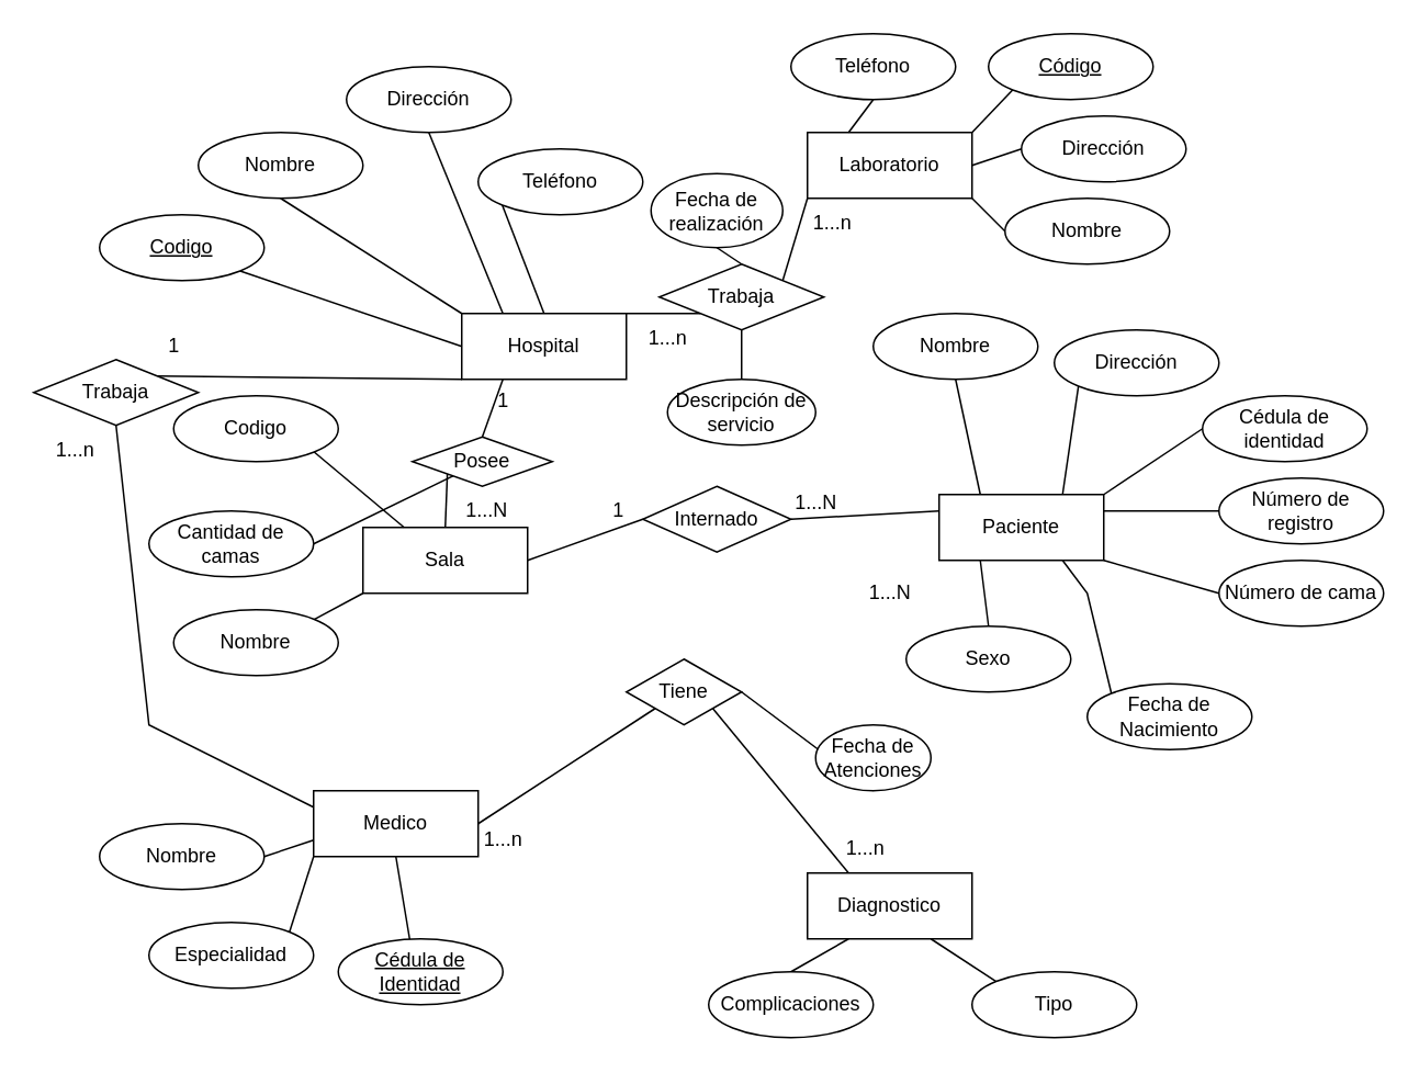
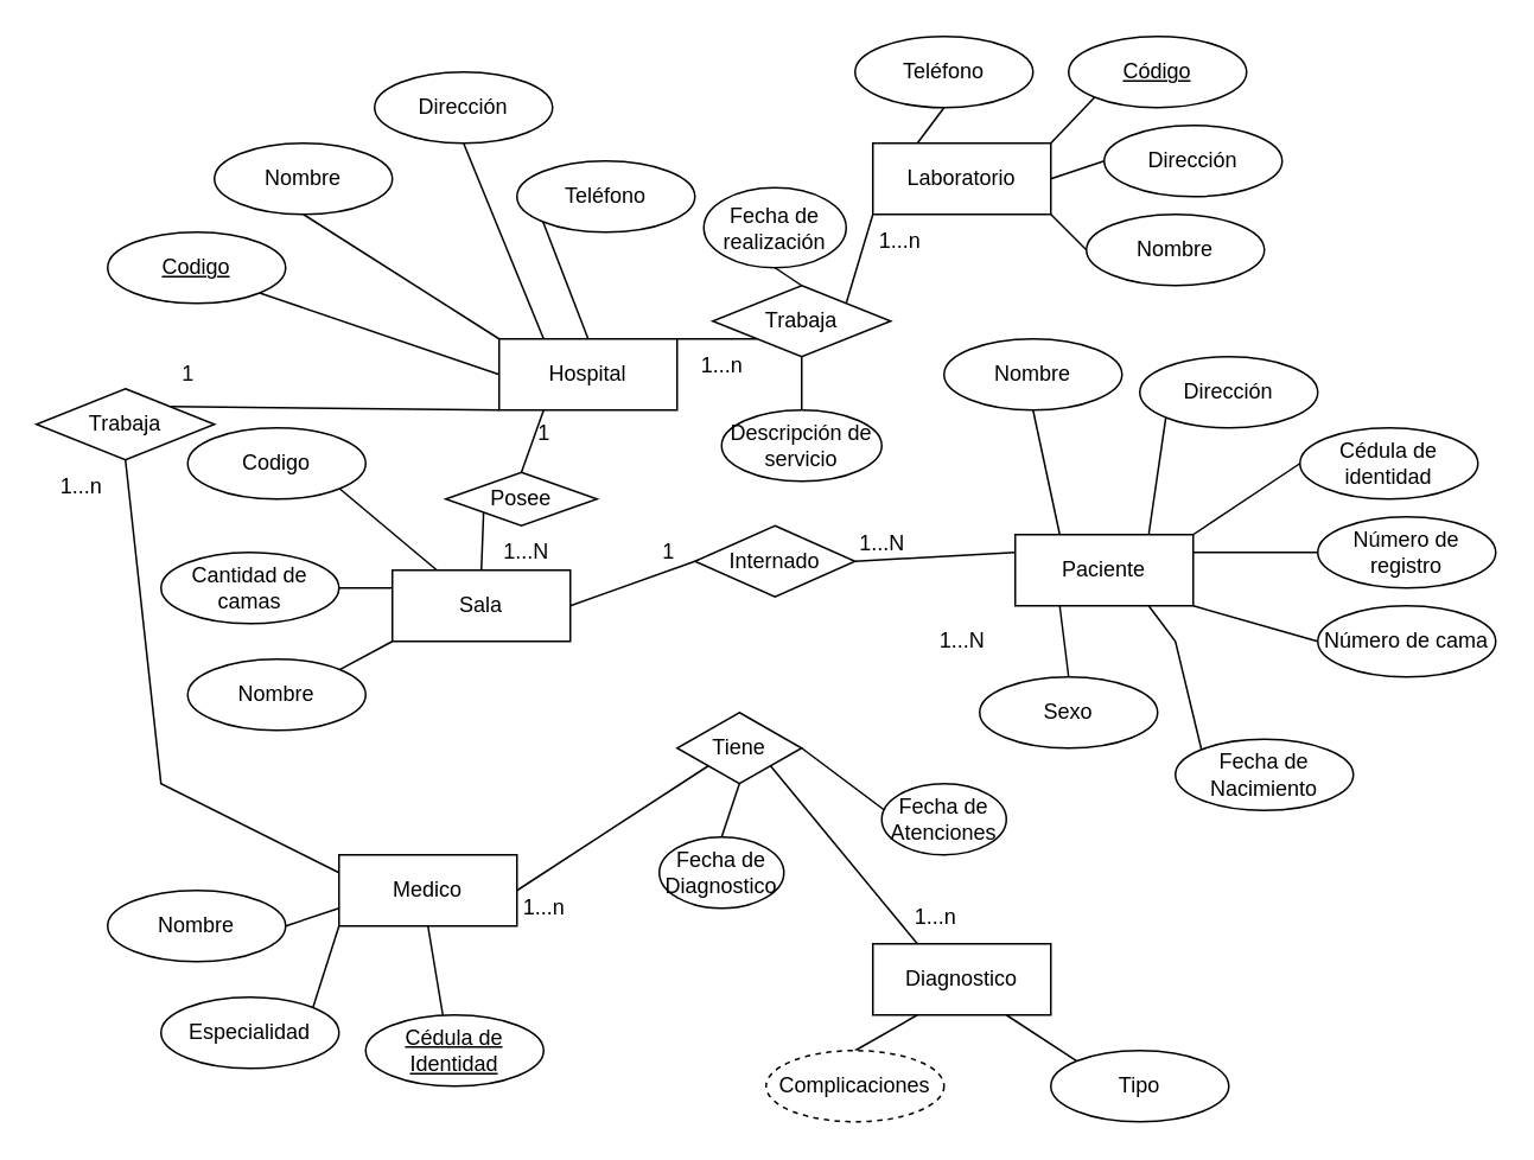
  <mxCell id="0" />
  <mxCell id="1" parent="0" />
  <mxCell id="2" value="Hospital" style="whiteSpace=wrap;html=1;align=center;" vertex="1" parent="1"><mxGeometry x="280" y="190" width="100" height="40" as="geometry" /></mxCell>
  <mxCell id="3" value="Laboratorio" style="whiteSpace=wrap;html=1;align=center;" vertex="1" parent="1"><mxGeometry x="490" y="80" width="100" height="40" as="geometry" /></mxCell>
  <mxCell id="4" value="Sala" style="whiteSpace=wrap;html=1;align=center;" vertex="1" parent="1"><mxGeometry x="220" y="320" width="100" height="40" as="geometry" /></mxCell>
  <mxCell id="5" style="edgeStyle=none;rounded=0;orthogonalLoop=1;jettySize=auto;html=1;exitX=0;exitY=0.25;exitDx=0;exitDy=0;entryX=1;entryY=0.5;entryDx=0;entryDy=0;endArrow=none;endFill=0;" edge="1" parent="1" source="6" target="85"><mxGeometry relative="1" as="geometry" /></mxCell>
  <mxCell id="6" value="Paciente" style="whiteSpace=wrap;html=1;align=center;" vertex="1" parent="1"><mxGeometry x="570" y="300" width="100" height="40" as="geometry" /></mxCell>
  <mxCell id="7" value="Medico" style="whiteSpace=wrap;html=1;align=center;" vertex="1" parent="1"><mxGeometry x="190" y="480" width="100" height="40" as="geometry" /></mxCell>
  <mxCell id="8" style="edgeStyle=none;rounded=0;orthogonalLoop=1;jettySize=auto;html=1;exitX=0.25;exitY=0;exitDx=0;exitDy=0;entryX=1;entryY=1;entryDx=0;entryDy=0;endArrow=none;endFill=0;" edge="1" parent="1" source="9" target="76"><mxGeometry relative="1" as="geometry" /></mxCell>
  <mxCell id="9" value="Diagnostico" style="whiteSpace=wrap;html=1;align=center;" vertex="1" parent="1"><mxGeometry x="490" y="530" width="100" height="40" as="geometry" /></mxCell>
  <mxCell id="10" style="edgeStyle=none;rounded=0;orthogonalLoop=1;jettySize=auto;html=1;exitX=1;exitY=1;exitDx=0;exitDy=0;entryX=0;entryY=0.5;entryDx=0;entryDy=0;endArrow=none;endFill=0;" edge="1" parent="1" source="11" target="2"><mxGeometry relative="1" as="geometry" /></mxCell>
  <mxCell id="11" value="Codigo" style="ellipse;whiteSpace=wrap;html=1;align=center;fontStyle=4;" vertex="1" parent="1"><mxGeometry x="60" y="130" width="100" height="40" as="geometry" /></mxCell>
  <mxCell id="12" style="edgeStyle=none;rounded=0;orthogonalLoop=1;jettySize=auto;html=1;exitX=0;exitY=1;exitDx=0;exitDy=0;entryX=0.5;entryY=0;entryDx=0;entryDy=0;endArrow=none;endFill=0;" edge="1" parent="1" source="13" target="2"><mxGeometry relative="1" as="geometry" /></mxCell>
  <mxCell id="13" value="Teléfono" style="ellipse;whiteSpace=wrap;html=1;align=center;" vertex="1" parent="1"><mxGeometry x="290" y="90" width="100" height="40" as="geometry" /></mxCell>
  <mxCell id="14" style="edgeStyle=none;rounded=0;orthogonalLoop=1;jettySize=auto;html=1;exitX=0.5;exitY=1;exitDx=0;exitDy=0;entryX=0.25;entryY=0;entryDx=0;entryDy=0;endArrow=none;endFill=0;" edge="1" parent="1" source="15" target="2"><mxGeometry relative="1" as="geometry" /></mxCell>
  <mxCell id="15" value="Dirección" style="ellipse;whiteSpace=wrap;html=1;align=center;" vertex="1" parent="1"><mxGeometry x="210" y="40" width="100" height="40" as="geometry" /></mxCell>
  <mxCell id="16" style="edgeStyle=none;rounded=0;orthogonalLoop=1;jettySize=auto;html=1;exitX=0.5;exitY=1;exitDx=0;exitDy=0;entryX=0;entryY=0;entryDx=0;entryDy=0;endArrow=none;endFill=0;" edge="1" parent="1" source="17" target="2"><mxGeometry relative="1" as="geometry" /></mxCell>
  <mxCell id="17" value="Nombre" style="ellipse;whiteSpace=wrap;html=1;align=center;" vertex="1" parent="1"><mxGeometry x="120" y="80" width="100" height="40" as="geometry" /></mxCell>
  <mxCell id="18" style="edgeStyle=none;rounded=0;orthogonalLoop=1;jettySize=auto;html=1;exitX=1;exitY=1;exitDx=0;exitDy=0;entryX=0.25;entryY=0;entryDx=0;entryDy=0;endArrow=none;endFill=0;" edge="1" parent="1" source="19" target="4"><mxGeometry relative="1" as="geometry" /></mxCell>
  <mxCell id="19" value="Codigo" style="ellipse;whiteSpace=wrap;html=1;align=center;" vertex="1" parent="1"><mxGeometry x="105" y="240" width="100" height="40" as="geometry" /></mxCell>
- <mxCell id="20" style="edgeStyle=none;rounded=0;orthogonalLoop=1;jettySize=auto;html=1;exitX=1;exitY=0.5;exitDx=0;exitDy=0;endArrow=none;endFill=0;" edge="1" parent="1" source="21" target="58"><mxGeometry relative="1" as="geometry" /></mxCell>
+ <mxCell id="20" style="edgeStyle=none;rounded=0;orthogonalLoop=1;jettySize=auto;html=1;exitX=1;exitY=0.5;exitDx=0;exitDy=0;entryX=0;entryY=0.25;entryDx=0;entryDy=0;endArrow=none;endFill=0;" edge="1" parent="1" source="21" target="4"><mxGeometry relative="1" as="geometry" /></mxCell>
  <mxCell id="21" value="Cantidad de camas" style="ellipse;whiteSpace=wrap;html=1;align=center;" vertex="1" parent="1"><mxGeometry x="90" y="310" width="100" height="40" as="geometry" /></mxCell>
  <mxCell id="22" style="edgeStyle=none;rounded=0;orthogonalLoop=1;jettySize=auto;html=1;exitX=1;exitY=0;exitDx=0;exitDy=0;entryX=0;entryY=1;entryDx=0;entryDy=0;endArrow=none;endFill=0;" edge="1" parent="1" source="23" target="4"><mxGeometry relative="1" as="geometry" /></mxCell>
  <mxCell id="23" value="Nombre" style="ellipse;whiteSpace=wrap;html=1;align=center;" vertex="1" parent="1"><mxGeometry x="105" y="370" width="100" height="40" as="geometry" /></mxCell>
  <mxCell id="24" style="edgeStyle=none;rounded=0;orthogonalLoop=1;jettySize=auto;html=1;exitX=0.5;exitY=1;exitDx=0;exitDy=0;entryX=0.5;entryY=1;entryDx=0;entryDy=0;endArrow=none;endFill=0;" edge="1" parent="1" source="25" target="7"><mxGeometry relative="1" as="geometry" /></mxCell>
  <mxCell id="25" value="Cédula de Identidad" style="ellipse;whiteSpace=wrap;html=1;align=center;fontStyle=4;" vertex="1" parent="1"><mxGeometry x="205" y="570" width="100" height="40" as="geometry" /></mxCell>
  <mxCell id="26" style="edgeStyle=none;rounded=0;orthogonalLoop=1;jettySize=auto;html=1;exitX=1;exitY=0;exitDx=0;exitDy=0;entryX=0;entryY=1;entryDx=0;entryDy=0;endArrow=none;endFill=0;" edge="1" parent="1" source="27" target="7"><mxGeometry relative="1" as="geometry" /></mxCell>
  <mxCell id="27" value="Especialidad" style="ellipse;whiteSpace=wrap;html=1;align=center;" vertex="1" parent="1"><mxGeometry x="90" y="560" width="100" height="40" as="geometry" /></mxCell>
  <mxCell id="28" style="edgeStyle=none;rounded=0;orthogonalLoop=1;jettySize=auto;html=1;exitX=1;exitY=0.5;exitDx=0;exitDy=0;entryX=0;entryY=0.75;entryDx=0;entryDy=0;endArrow=none;endFill=0;" edge="1" parent="1" source="29" target="7"><mxGeometry relative="1" as="geometry" /></mxCell>
  <mxCell id="29" value="Nombre" style="ellipse;whiteSpace=wrap;html=1;align=center;" vertex="1" parent="1"><mxGeometry x="60" y="500" width="100" height="40" as="geometry" /></mxCell>
  <mxCell id="30" style="edgeStyle=none;rounded=0;orthogonalLoop=1;jettySize=auto;html=1;exitX=0;exitY=1;exitDx=0;exitDy=0;entryX=1;entryY=0;entryDx=0;entryDy=0;endArrow=none;endFill=0;" edge="1" parent="1" source="31" target="3"><mxGeometry relative="1" as="geometry" /></mxCell>
  <mxCell id="31" value="Código" style="ellipse;whiteSpace=wrap;html=1;align=center;fontStyle=4;" vertex="1" parent="1"><mxGeometry x="600" y="20" width="100" height="40" as="geometry" /></mxCell>
  <mxCell id="32" style="edgeStyle=none;rounded=0;orthogonalLoop=1;jettySize=auto;html=1;exitX=0;exitY=0.5;exitDx=0;exitDy=0;entryX=1;entryY=1;entryDx=0;entryDy=0;endArrow=none;endFill=0;" edge="1" parent="1" source="33" target="3"><mxGeometry relative="1" as="geometry" /></mxCell>
  <mxCell id="33" value="Nombre" style="ellipse;whiteSpace=wrap;html=1;align=center;" vertex="1" parent="1"><mxGeometry x="610" y="120" width="100" height="40" as="geometry" /></mxCell>
  <mxCell id="34" style="edgeStyle=none;rounded=0;orthogonalLoop=1;jettySize=auto;html=1;exitX=0;exitY=0.5;exitDx=0;exitDy=0;entryX=1;entryY=0.5;entryDx=0;entryDy=0;endArrow=none;endFill=0;" edge="1" parent="1" source="35" target="3"><mxGeometry relative="1" as="geometry" /></mxCell>
  <mxCell id="35" value="Dirección&lt;span style=&quot;color: rgba(0, 0, 0, 0); font-family: monospace; font-size: 0px; text-align: start; text-wrap: nowrap;&quot;&gt;%3CmxGraphModel%3E%3Croot%3E%3CmxCell%20id%3D%220%22%2F%3E%3CmxCell%20id%3D%221%22%20parent%3D%220%22%2F%3E%3CmxCell%20id%3D%222%22%20value%3D%22Attribute%22%20style%3D%22ellipse%3BwhiteSpace%3Dwrap%3Bhtml%3D1%3Balign%3Dcenter%3B%22%20vertex%3D%221%22%20parent%3D%221%22%3E%3CmxGeometry%20x%3D%2260%22%20y%3D%22100%22%20width%3D%22100%22%20height%3D%2240%22%20as%3D%22geometry%22%2F%3E%3C%2FmxCell%3E%3C%2Froot%3E%3C%2FmxGraphModel%3E&lt;/span&gt;" style="ellipse;whiteSpace=wrap;html=1;align=center;" vertex="1" parent="1"><mxGeometry x="620" y="70" width="100" height="40" as="geometry" /></mxCell>
  <mxCell id="36" style="edgeStyle=none;rounded=0;orthogonalLoop=1;jettySize=auto;html=1;exitX=0.5;exitY=1;exitDx=0;exitDy=0;entryX=0.25;entryY=0;entryDx=0;entryDy=0;endArrow=none;endFill=0;" edge="1" parent="1" source="37" target="3"><mxGeometry relative="1" as="geometry" /></mxCell>
  <mxCell id="37" value="Teléfono" style="ellipse;whiteSpace=wrap;html=1;align=center;" vertex="1" parent="1"><mxGeometry x="480" y="20" width="100" height="40" as="geometry" /></mxCell>
  <mxCell id="38" style="edgeStyle=none;rounded=0;orthogonalLoop=1;jettySize=auto;html=1;exitX=0.5;exitY=0;exitDx=0;exitDy=0;entryX=0.25;entryY=1;entryDx=0;entryDy=0;endArrow=none;endFill=0;" edge="1" parent="1" source="39" target="6"><mxGeometry relative="1" as="geometry" /></mxCell>
  <mxCell id="39" value="Sexo" style="ellipse;whiteSpace=wrap;html=1;align=center;" vertex="1" parent="1"><mxGeometry x="550" y="380" width="100" height="40" as="geometry" /></mxCell>
  <mxCell id="40" style="edgeStyle=none;rounded=0;orthogonalLoop=1;jettySize=auto;html=1;exitX=0;exitY=0.5;exitDx=0;exitDy=0;entryX=1;entryY=0;entryDx=0;entryDy=0;endArrow=none;endFill=0;" edge="1" parent="1" source="41" target="6"><mxGeometry relative="1" as="geometry" /></mxCell>
  <mxCell id="41" value="Cédula de identidad" style="ellipse;whiteSpace=wrap;html=1;align=center;" vertex="1" parent="1"><mxGeometry x="730" y="240" width="100" height="40" as="geometry" /></mxCell>
  <mxCell id="42" style="edgeStyle=none;rounded=0;orthogonalLoop=1;jettySize=auto;html=1;exitX=0;exitY=0;exitDx=0;exitDy=0;entryX=0.75;entryY=1;entryDx=0;entryDy=0;endArrow=none;endFill=0;" edge="1" parent="1" source="43" target="6"><mxGeometry relative="1" as="geometry"><Array as="points"><mxPoint x="660" y="360" /></Array></mxGeometry></mxCell>
  <mxCell id="43" value="Fecha de Nacimiento" style="ellipse;whiteSpace=wrap;html=1;align=center;" vertex="1" parent="1"><mxGeometry x="660" y="415" width="100" height="40" as="geometry" /></mxCell>
  <mxCell id="44" style="edgeStyle=none;rounded=0;orthogonalLoop=1;jettySize=auto;html=1;exitX=0;exitY=0.5;exitDx=0;exitDy=0;entryX=1;entryY=1;entryDx=0;entryDy=0;endArrow=none;endFill=0;" edge="1" parent="1" source="45" target="6"><mxGeometry relative="1" as="geometry" /></mxCell>
  <mxCell id="45" value="Número de cama" style="ellipse;whiteSpace=wrap;html=1;align=center;" vertex="1" parent="1"><mxGeometry x="740" y="340" width="100" height="40" as="geometry" /></mxCell>
  <mxCell id="46" style="edgeStyle=none;rounded=0;orthogonalLoop=1;jettySize=auto;html=1;exitX=0;exitY=0.5;exitDx=0;exitDy=0;entryX=1;entryY=0.25;entryDx=0;entryDy=0;endArrow=none;endFill=0;" edge="1" parent="1" source="47" target="6"><mxGeometry relative="1" as="geometry" /></mxCell>
  <mxCell id="47" value="Número de registro" style="ellipse;whiteSpace=wrap;html=1;align=center;" vertex="1" parent="1"><mxGeometry x="740" y="290" width="100" height="40" as="geometry" /></mxCell>
  <mxCell id="48" style="edgeStyle=none;rounded=0;orthogonalLoop=1;jettySize=auto;html=1;exitX=0;exitY=1;exitDx=0;exitDy=0;entryX=0.75;entryY=0;entryDx=0;entryDy=0;endArrow=none;endFill=0;" edge="1" parent="1" source="49" target="6"><mxGeometry relative="1" as="geometry" /></mxCell>
  <mxCell id="49" value="Dirección" style="ellipse;whiteSpace=wrap;html=1;align=center;" vertex="1" parent="1"><mxGeometry x="640" y="200" width="100" height="40" as="geometry" /></mxCell>
  <mxCell id="50" style="edgeStyle=none;rounded=0;orthogonalLoop=1;jettySize=auto;html=1;exitX=0.5;exitY=1;exitDx=0;exitDy=0;entryX=0.25;entryY=0;entryDx=0;entryDy=0;endArrow=none;endFill=0;" edge="1" parent="1" source="51" target="6"><mxGeometry relative="1" as="geometry" /></mxCell>
  <mxCell id="51" value="Nombre" style="ellipse;whiteSpace=wrap;html=1;align=center;" vertex="1" parent="1"><mxGeometry x="530" y="190" width="100" height="40" as="geometry" /></mxCell>
  <mxCell id="52" style="edgeStyle=none;rounded=0;orthogonalLoop=1;jettySize=auto;html=1;exitX=0.5;exitY=0;exitDx=0;exitDy=0;entryX=0.25;entryY=1;entryDx=0;entryDy=0;endArrow=none;endFill=0;" edge="1" parent="1" source="53" target="9"><mxGeometry relative="1" as="geometry" /></mxCell>
- <mxCell id="53" value="Complicaciones" style="ellipse;whiteSpace=wrap;html=1;align=center;" vertex="1" parent="1"><mxGeometry x="430" y="590" width="100" height="40" as="geometry" /></mxCell>
+ <mxCell id="53" value="Complicaciones" style="ellipse;whiteSpace=wrap;html=1;align=center;dashed=1;" vertex="1" parent="1"><mxGeometry x="430" y="590" width="100" height="40" as="geometry" /></mxCell>
  <mxCell id="54" style="edgeStyle=none;rounded=0;orthogonalLoop=1;jettySize=auto;html=1;exitX=0;exitY=0;exitDx=0;exitDy=0;entryX=0.75;entryY=1;entryDx=0;entryDy=0;endArrow=none;endFill=0;" edge="1" parent="1" source="55" target="9"><mxGeometry relative="1" as="geometry" /></mxCell>
  <mxCell id="55" value="Tipo" style="ellipse;whiteSpace=wrap;html=1;align=center;" vertex="1" parent="1"><mxGeometry x="590" y="590" width="100" height="40" as="geometry" /></mxCell>
  <mxCell id="56" style="edgeStyle=none;rounded=0;orthogonalLoop=1;jettySize=auto;html=1;entryX=0.25;entryY=1;entryDx=0;entryDy=0;endArrow=none;endFill=0;exitX=0.5;exitY=0;exitDx=0;exitDy=0;" edge="1" parent="1" source="58" target="2"><mxGeometry relative="1" as="geometry"><mxPoint x="335" y="280" as="sourcePoint" /></mxGeometry></mxCell>
  <mxCell id="57" style="edgeStyle=none;rounded=0;orthogonalLoop=1;jettySize=auto;html=1;exitX=0;exitY=1;exitDx=0;exitDy=0;entryX=0.5;entryY=0;entryDx=0;entryDy=0;endArrow=none;endFill=0;" edge="1" parent="1" source="58" target="4"><mxGeometry relative="1" as="geometry" /></mxCell>
  <mxCell id="58" value="Posee" style="shape=rhombus;perimeter=rhombusPerimeter;whiteSpace=wrap;html=1;align=center;" vertex="1" parent="1"><mxGeometry x="250" y="265" width="85" height="30" as="geometry" /></mxCell>
  <mxCell id="59" value="1" style="text;html=1;align=center;verticalAlign=middle;resizable=0;points=[];autosize=1;strokeColor=none;fillColor=none;" vertex="1" parent="1"><mxGeometry x="90" y="195" width="30" height="30" as="geometry" /></mxCell>
  <mxCell id="60" value="1" style="text;html=1;align=center;verticalAlign=middle;resizable=0;points=[];autosize=1;strokeColor=none;fillColor=none;" vertex="1" parent="1"><mxGeometry x="360" y="295" width="30" height="30" as="geometry" /></mxCell>
  <mxCell id="61" style="edgeStyle=none;rounded=0;orthogonalLoop=1;jettySize=auto;html=1;exitX=1;exitY=0;exitDx=0;exitDy=0;endArrow=none;endFill=0;entryX=0;entryY=1;entryDx=0;entryDy=0;" edge="1" parent="1" source="63" target="2"><mxGeometry relative="1" as="geometry"><mxPoint x="280" y="230" as="targetPoint" /></mxGeometry></mxCell>
  <mxCell id="62" style="edgeStyle=none;rounded=0;orthogonalLoop=1;jettySize=auto;html=1;exitX=0.5;exitY=1;exitDx=0;exitDy=0;entryX=0;entryY=0.25;entryDx=0;entryDy=0;endArrow=none;endFill=0;" edge="1" parent="1" source="63" target="7"><mxGeometry relative="1" as="geometry"><Array as="points"><mxPoint x="90" y="440" /></Array></mxGeometry></mxCell>
  <mxCell id="63" value="Trabaja" style="shape=rhombus;perimeter=rhombusPerimeter;whiteSpace=wrap;html=1;align=center;" vertex="1" parent="1"><mxGeometry x="20" y="218" width="100" height="40" as="geometry" /></mxCell>
  <mxCell id="64" value="1" style="text;html=1;align=center;verticalAlign=middle;resizable=0;points=[];autosize=1;strokeColor=none;fillColor=none;" vertex="1" parent="1"><mxGeometry x="290" y="228" width="30" height="30" as="geometry" /></mxCell>
  <mxCell id="65" value="1...n" style="text;html=1;align=center;verticalAlign=middle;resizable=0;points=[];autosize=1;strokeColor=none;fillColor=none;" vertex="1" parent="1"><mxGeometry x="20" y="258" width="50" height="30" as="geometry" /></mxCell>
  <mxCell id="66" style="edgeStyle=none;rounded=0;orthogonalLoop=1;jettySize=auto;html=1;exitX=0;exitY=1;exitDx=0;exitDy=0;entryX=1;entryY=0;entryDx=0;entryDy=0;endArrow=none;endFill=0;" edge="1" parent="1" source="68" target="2"><mxGeometry relative="1" as="geometry" /></mxCell>
  <mxCell id="67" style="edgeStyle=none;rounded=0;orthogonalLoop=1;jettySize=auto;html=1;exitX=1;exitY=0;exitDx=0;exitDy=0;entryX=0;entryY=1;entryDx=0;entryDy=0;endArrow=none;endFill=0;" edge="1" parent="1" source="68" target="3"><mxGeometry relative="1" as="geometry" /></mxCell>
  <mxCell id="68" value="Trabaja" style="shape=rhombus;perimeter=rhombusPerimeter;whiteSpace=wrap;html=1;align=center;" vertex="1" parent="1"><mxGeometry x="400" y="160" width="100" height="40" as="geometry" /></mxCell>
  <mxCell id="69" value="1...n" style="text;html=1;align=center;verticalAlign=middle;resizable=0;points=[];autosize=1;strokeColor=none;fillColor=none;" vertex="1" parent="1"><mxGeometry x="380" y="190" width="50" height="30" as="geometry" /></mxCell>
  <mxCell id="70" value="1...n" style="text;html=1;align=center;verticalAlign=middle;resizable=0;points=[];autosize=1;strokeColor=none;fillColor=none;" vertex="1" parent="1"><mxGeometry x="480" y="120" width="50" height="30" as="geometry" /></mxCell>
  <mxCell id="71" style="edgeStyle=none;rounded=0;orthogonalLoop=1;jettySize=auto;html=1;exitX=0.5;exitY=0;exitDx=0;exitDy=0;entryX=0.5;entryY=1;entryDx=0;entryDy=0;endArrow=none;endFill=0;" edge="1" parent="1" source="72" target="68"><mxGeometry relative="1" as="geometry" /></mxCell>
  <mxCell id="72" value="Descripción de servicio" style="ellipse;whiteSpace=wrap;html=1;align=center;" vertex="1" parent="1"><mxGeometry x="405" y="230" width="90" height="40" as="geometry" /></mxCell>
  <mxCell id="73" style="edgeStyle=none;rounded=0;orthogonalLoop=1;jettySize=auto;html=1;exitX=0.5;exitY=1;exitDx=0;exitDy=0;entryX=0.5;entryY=0;entryDx=0;entryDy=0;endArrow=none;endFill=0;" edge="1" parent="1" source="74" target="68"><mxGeometry relative="1" as="geometry" /></mxCell>
  <mxCell id="74" value="Fecha de realización" style="ellipse;whiteSpace=wrap;html=1;align=center;" vertex="1" parent="1"><mxGeometry x="395" y="105" width="80" height="45" as="geometry" /></mxCell>
  <mxCell id="75" style="edgeStyle=none;rounded=0;orthogonalLoop=1;jettySize=auto;html=1;exitX=0;exitY=1;exitDx=0;exitDy=0;entryX=1;entryY=0.5;entryDx=0;entryDy=0;endArrow=none;endFill=0;" edge="1" parent="1" source="76" target="7"><mxGeometry relative="1" as="geometry" /></mxCell>
  <mxCell id="76" value="Tiene" style="shape=rhombus;perimeter=rhombusPerimeter;whiteSpace=wrap;html=1;align=center;" vertex="1" parent="1"><mxGeometry x="380" y="400" width="70" height="40" as="geometry" /></mxCell>
  <mxCell id="77" value="1...N" style="text;html=1;align=center;verticalAlign=middle;resizable=0;points=[];autosize=1;strokeColor=none;fillColor=none;" vertex="1" parent="1"><mxGeometry x="515" y="345" width="50" height="30" as="geometry" /></mxCell>
  <mxCell id="78" value="1...n" style="text;html=1;align=center;verticalAlign=middle;resizable=0;points=[];autosize=1;strokeColor=none;fillColor=none;" vertex="1" parent="1"><mxGeometry x="280" y="495" width="50" height="30" as="geometry" /></mxCell>
  <mxCell id="79" value="1...n" style="text;html=1;align=center;verticalAlign=middle;resizable=0;points=[];autosize=1;strokeColor=none;fillColor=none;" vertex="1" parent="1"><mxGeometry x="500" y="500" width="50" height="30" as="geometry" /></mxCell>
  <mxCell id="80" style="edgeStyle=none;rounded=0;orthogonalLoop=1;jettySize=auto;html=1;exitX=0.5;exitY=1;exitDx=0;exitDy=0;entryX=1;entryY=0.5;entryDx=0;entryDy=0;endArrow=none;endFill=0;" edge="1" parent="1" source="81" target="76"><mxGeometry relative="1" as="geometry" /></mxCell>
  <mxCell id="81" value="Fecha de Atenciones" style="ellipse;whiteSpace=wrap;html=1;align=center;" vertex="1" parent="1"><mxGeometry x="495" y="440" width="70" height="40" as="geometry" /></mxCell>
+ <mxCell id="82" style="edgeStyle=none;rounded=0;orthogonalLoop=1;jettySize=auto;html=1;exitX=0.5;exitY=0;exitDx=0;exitDy=0;entryX=0.5;entryY=1;entryDx=0;entryDy=0;endArrow=none;endFill=0;" edge="1" parent="1" source="83" target="76"><mxGeometry relative="1" as="geometry" /></mxCell>
+ <mxCell id="83" value="Fecha de Diagnostico" style="ellipse;whiteSpace=wrap;html=1;align=center;" vertex="1" parent="1"><mxGeometry x="370" y="470" width="70" height="40" as="geometry" /></mxCell>
  <mxCell id="84" style="edgeStyle=none;rounded=0;orthogonalLoop=1;jettySize=auto;html=1;exitX=0;exitY=0.5;exitDx=0;exitDy=0;entryX=1;entryY=0.5;entryDx=0;entryDy=0;endArrow=none;endFill=0;" edge="1" parent="1" source="85" target="4"><mxGeometry relative="1" as="geometry" /></mxCell>
  <mxCell id="85" value="Internado" style="shape=rhombus;perimeter=rhombusPerimeter;whiteSpace=wrap;html=1;align=center;" vertex="1" parent="1"><mxGeometry x="390" y="295" width="90" height="40" as="geometry" /></mxCell>
  <mxCell id="86" value="1...N" style="text;html=1;align=center;verticalAlign=middle;resizable=0;points=[];autosize=1;strokeColor=none;fillColor=none;" vertex="1" parent="1"><mxGeometry x="470" y="290" width="50" height="30" as="geometry" /></mxCell>
  <mxCell id="87" value="1...N" style="text;html=1;align=center;verticalAlign=middle;resizable=0;points=[];autosize=1;strokeColor=none;fillColor=none;" vertex="1" parent="1"><mxGeometry x="270" y="295" width="50" height="30" as="geometry" /></mxCell>
